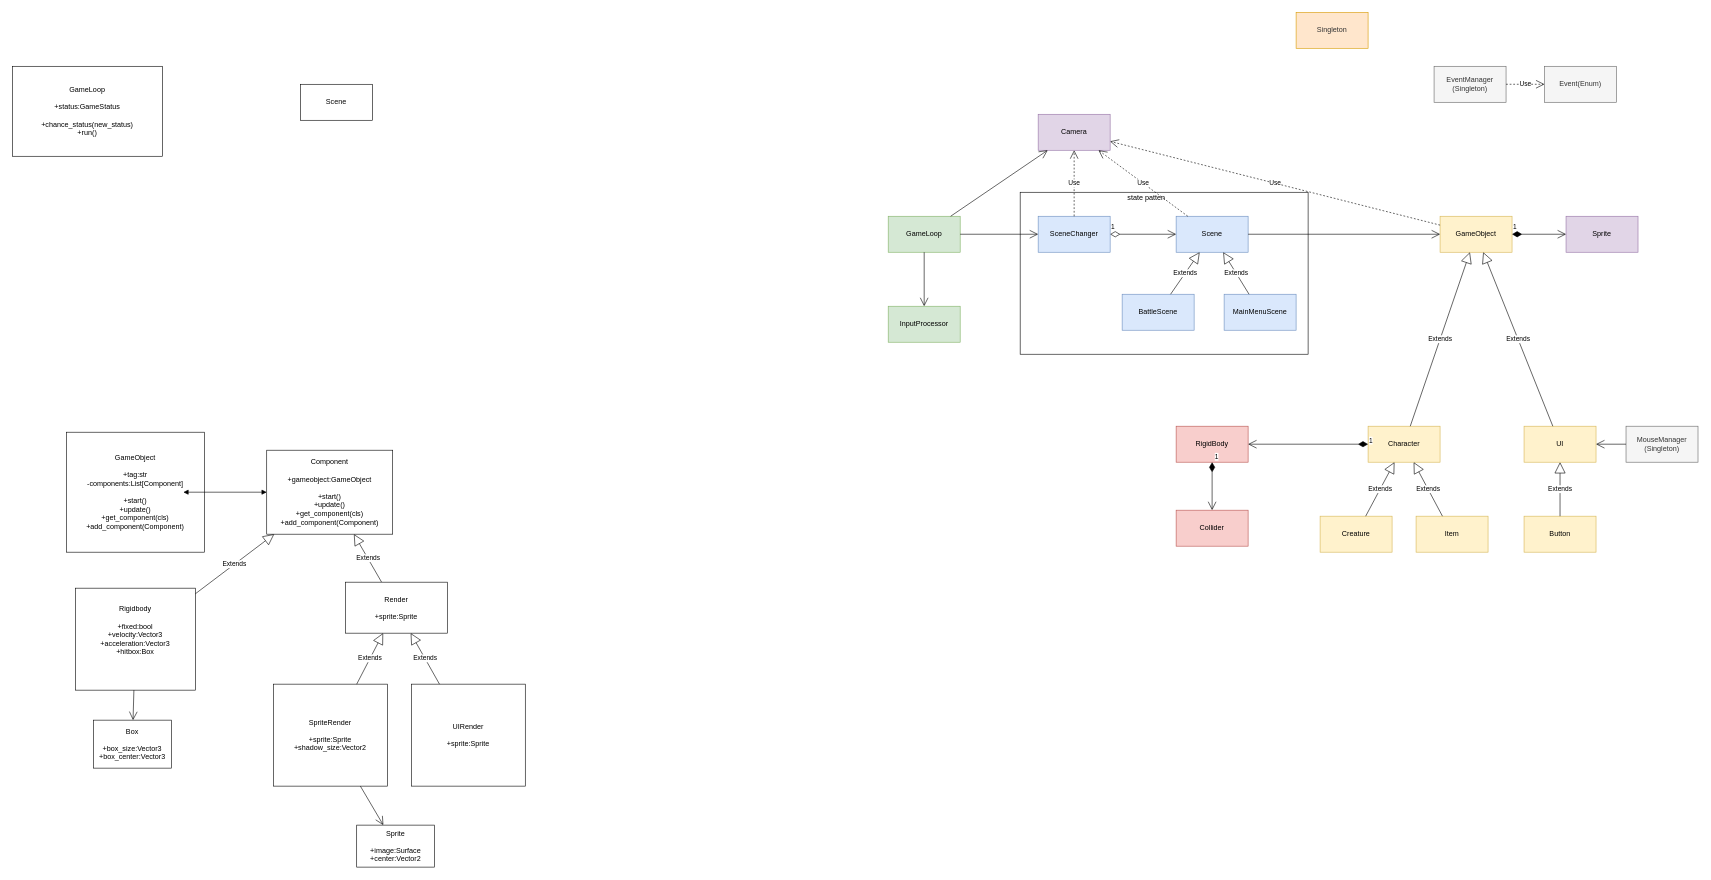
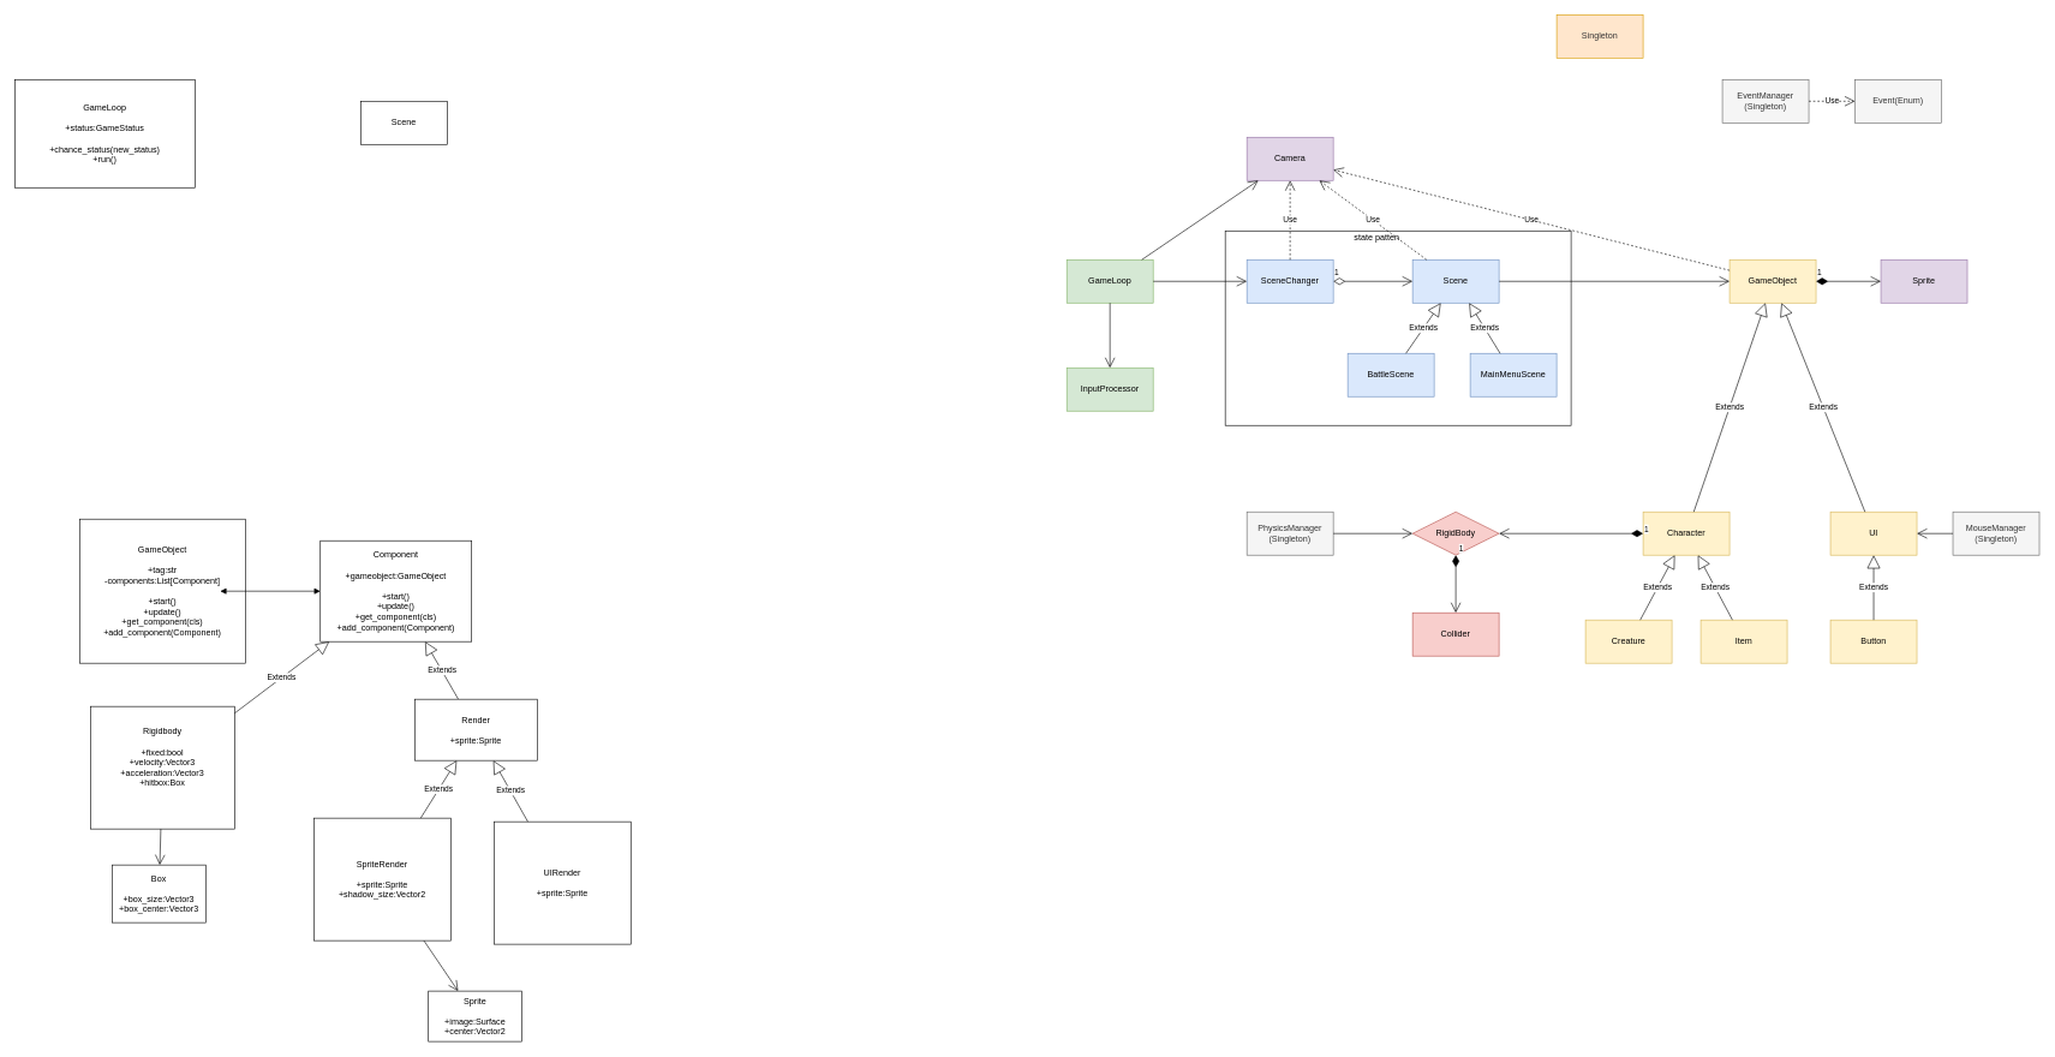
  <mxCell id="0" />
  <mxCell id="1" parent="0" />
  <mxCell id="2" value="" style="whiteSpace=wrap;html=1;" vertex="1" parent="1"><mxGeometry x="1700" y="320" width="480" height="270" as="geometry" /></mxCell>
  <mxCell id="3" value="GameObject&lt;br&gt;&lt;br&gt;+tag:str&lt;br&gt;-components:List[Component]&lt;br&gt;&lt;br&gt;+start()&lt;br&gt;+update()&lt;br&gt;+get_component(cls)&lt;br&gt;+add_component(Component)" style="whiteSpace=wrap;html=1;" parent="1" vertex="1"><mxGeometry x="110" y="720" width="230" height="200" as="geometry" /></mxCell>
  <mxCell id="4" value="Sprite&lt;br&gt;&lt;br&gt;+image:Surface&lt;br&gt;+center:Vector2" style="whiteSpace=wrap;html=1;" parent="1" vertex="1"><mxGeometry x="594" y="1375" width="130" height="70" as="geometry" /></mxCell>
  <mxCell id="5" value="&lt;span style=&quot;text-align: left&quot;&gt;Character&lt;br&gt;&lt;/span&gt;" style="whiteSpace=wrap;html=1;fillColor=#fff2cc;strokeColor=#d6b656;" parent="1" vertex="1"><mxGeometry x="2280" y="710" width="120" height="60" as="geometry" /></mxCell>
  <mxCell id="6" value="&lt;span&gt;Rigidbody&lt;br&gt;&lt;br&gt;+fixed:bool&lt;br&gt;+velocity:Vector3&lt;br&gt;+acceleration:Vector3&lt;br&gt;+hitbox:Box&lt;br&gt;&lt;br&gt;&lt;br&gt;&lt;/span&gt;" style="whiteSpace=wrap;html=1;" parent="1" vertex="1"><mxGeometry x="125" y="980" width="200" height="170" as="geometry" /></mxCell>
+ <mxCell id="7" value="PhysicsManager&lt;br&gt;(Singleton)" style="whiteSpace=wrap;html=1;fillColor=#f5f5f5;strokeColor=#666666;fontColor=#333333;" parent="1" vertex="1"><mxGeometry x="1730" y="710" width="120" height="60" as="geometry" /></mxCell>
  <mxCell id="8" value="Camera" style="whiteSpace=wrap;html=1;fillColor=#e1d5e7;strokeColor=#9673a6;" parent="1" vertex="1"><mxGeometry x="1730" y="190" width="120" height="60" as="geometry" /></mxCell>
  <mxCell id="9" value="Box&lt;br&gt;&lt;br&gt;+box_size:Vector3&lt;br&gt;+box_center:Vector3" style="whiteSpace=wrap;html=1;" parent="1" vertex="1"><mxGeometry x="155" y="1200" width="130" height="80" as="geometry" /></mxCell>
  <mxCell id="10" value="GameLoop&lt;br&gt;&lt;br&gt;+status:GameStatus&lt;br&gt;&lt;br&gt;+chance_status(new_status)&lt;br&gt;+run()" style="whiteSpace=wrap;html=1;" parent="1" vertex="1"><mxGeometry x="20" y="110" width="250" height="150" as="geometry" /></mxCell>
  <mxCell id="11" value="Scene" style="whiteSpace=wrap;html=1;" parent="1" vertex="1"><mxGeometry x="500" y="140" width="120" height="60" as="geometry" /></mxCell>
  <mxCell id="12" value="&lt;span&gt;Component&lt;br&gt;&lt;br&gt;+gameobject:GameObject&lt;br&gt;&lt;br&gt;&lt;/span&gt;+start()&lt;br&gt;+update()&lt;br&gt;+get_component(cls)&lt;br&gt;+add_component(Component)&lt;span&gt;&lt;br&gt;&lt;/span&gt;" style="whiteSpace=wrap;html=1;" parent="1" vertex="1"><mxGeometry x="444" y="750" width="210" height="140" as="geometry" /></mxCell>
- <mxCell id="13" value="SpriteRender&lt;br&gt;&lt;br&gt;+sprite:Sprite&lt;br&gt;+shadow_size:Vector2" style="whiteSpace=wrap;html=1;" parent="1" vertex="1"><mxGeometry x="455" y="1140" width="190" height="170" as="geometry" /></mxCell>
+ <mxCell id="13" value="SpriteRender&lt;br&gt;&lt;br&gt;+sprite:Sprite&lt;br&gt;+shadow_size:Vector2" style="whiteSpace=wrap;html=1;" parent="1" vertex="1"><mxGeometry x="435" y="1135" width="190" height="170" as="geometry" /></mxCell>
  <mxCell id="14" value="" style="endArrow=block;startArrow=block;endFill=1;startFill=1;html=1;" parent="1" target="12" edge="1"><mxGeometry width="160" relative="1" as="geometry"><mxPoint x="305" y="820" as="sourcePoint" /><mxPoint x="515" y="920" as="targetPoint" /></mxGeometry></mxCell>
  <mxCell id="15" value="Extends" style="endArrow=block;endSize=16;endFill=0;html=1;" parent="1" source="6" target="12" edge="1"><mxGeometry width="160" relative="1" as="geometry"><mxPoint x="535" y="1000" as="sourcePoint" /><mxPoint x="695" y="1000" as="targetPoint" /></mxGeometry></mxCell>
  <mxCell id="16" value="Extends" style="endArrow=block;endSize=16;endFill=0;html=1;" parent="1" source="20" target="12" edge="1"><mxGeometry width="160" relative="1" as="geometry"><mxPoint x="565" y="1120" as="sourcePoint" /><mxPoint x="725" y="1120" as="targetPoint" /></mxGeometry></mxCell>
  <mxCell id="17" value="" style="endArrow=open;endFill=1;endSize=12;html=1;" parent="1" source="6" target="9" edge="1"><mxGeometry width="160" relative="1" as="geometry"><mxPoint x="105" y="1190" as="sourcePoint" /><mxPoint x="265" y="1190" as="targetPoint" /></mxGeometry></mxCell>
  <mxCell id="18" value="" style="endArrow=open;endFill=1;endSize=12;html=1;" parent="1" source="13" target="4" edge="1"><mxGeometry width="160" relative="1" as="geometry"><mxPoint x="525" y="1190" as="sourcePoint" /><mxPoint x="685" y="1190" as="targetPoint" /></mxGeometry></mxCell>
  <mxCell id="19" value="UIRender&lt;br&gt;&lt;br&gt;+sprite:Sprite" style="whiteSpace=wrap;html=1;" parent="1" vertex="1"><mxGeometry x="685" y="1140" width="190" height="170" as="geometry" /></mxCell>
  <mxCell id="20" value="Render&lt;br&gt;&lt;br&gt;+sprite:Sprite" style="whiteSpace=wrap;html=1;" parent="1" vertex="1"><mxGeometry x="575" y="970" width="170" height="85" as="geometry" /></mxCell>
  <mxCell id="21" value="Extends" style="endArrow=block;endSize=16;endFill=0;html=1;" parent="1" source="19" target="20" edge="1"><mxGeometry width="160" relative="1" as="geometry"><mxPoint x="705" y="890.001" as="sourcePoint" /><mxPoint x="654" y="887.356" as="targetPoint" /></mxGeometry></mxCell>
  <mxCell id="22" value="Extends" style="endArrow=block;endSize=16;endFill=0;html=1;" parent="1" source="13" target="20" edge="1"><mxGeometry width="160" relative="1" as="geometry"><mxPoint x="696" y="942.641" as="sourcePoint" /><mxPoint x="645" y="939.996" as="targetPoint" /></mxGeometry></mxCell>
  <mxCell id="23" value="GameObject" style="whiteSpace=wrap;html=1;fillColor=#fff2cc;strokeColor=#d6b656;" vertex="1" parent="1"><mxGeometry x="2400" y="360" width="120" height="60" as="geometry" /></mxCell>
  <mxCell id="24" value="Creature" style="whiteSpace=wrap;html=1;fillColor=#fff2cc;strokeColor=#d6b656;" vertex="1" parent="1"><mxGeometry x="2200" y="860" width="120" height="60" as="geometry" /></mxCell>
  <mxCell id="25" value="UI" style="whiteSpace=wrap;html=1;fillColor=#fff2cc;strokeColor=#d6b656;" vertex="1" parent="1"><mxGeometry x="2540" y="710" width="120" height="60" as="geometry" /></mxCell>
  <mxCell id="26" value="Item" style="whiteSpace=wrap;html=1;fillColor=#fff2cc;strokeColor=#d6b656;" vertex="1" parent="1"><mxGeometry x="2360" y="860" width="120" height="60" as="geometry" /></mxCell>
  <mxCell id="27" value="Button" style="whiteSpace=wrap;html=1;fillColor=#fff2cc;strokeColor=#d6b656;" vertex="1" parent="1"><mxGeometry x="2540" y="860" width="120" height="60" as="geometry" /></mxCell>
  <mxCell id="28" value="GameLoop" style="whiteSpace=wrap;html=1;fillColor=#d5e8d4;strokeColor=#82b366;" vertex="1" parent="1"><mxGeometry x="1480" y="360" width="120" height="60" as="geometry" /></mxCell>
  <mxCell id="29" value="Scene" style="whiteSpace=wrap;html=1;fillColor=#dae8fc;strokeColor=#6c8ebf;" vertex="1" parent="1"><mxGeometry x="1960" y="360" width="120" height="60" as="geometry" /></mxCell>
  <mxCell id="30" value="BattleScene" style="whiteSpace=wrap;html=1;fillColor=#dae8fc;strokeColor=#6c8ebf;" vertex="1" parent="1"><mxGeometry x="1870" y="490" width="120" height="60" as="geometry" /></mxCell>
  <mxCell id="31" value="Extends" style="endArrow=block;endSize=16;endFill=0;html=1;" edge="1" parent="1" source="24" target="5"><mxGeometry width="160" relative="1" as="geometry"><mxPoint x="2190" y="720" as="sourcePoint" /><mxPoint x="2350" y="720" as="targetPoint" /></mxGeometry></mxCell>
  <mxCell id="32" value="Extends" style="endArrow=block;endSize=16;endFill=0;html=1;" edge="1" parent="1" source="26" target="5"><mxGeometry width="160" relative="1" as="geometry"><mxPoint x="2280" y="780" as="sourcePoint" /><mxPoint x="2320" y="720" as="targetPoint" /></mxGeometry></mxCell>
  <mxCell id="33" value="Extends" style="endArrow=block;endSize=16;endFill=0;html=1;" edge="1" parent="1" source="27" target="25"><mxGeometry width="160" relative="1" as="geometry"><mxPoint x="2390" y="780" as="sourcePoint" /><mxPoint x="2350" y="720" as="targetPoint" /></mxGeometry></mxCell>
  <mxCell id="34" value="Extends" style="endArrow=block;endSize=16;endFill=0;html=1;" edge="1" parent="1" source="5" target="23"><mxGeometry width="160" relative="1" as="geometry"><mxPoint x="2500" y="560" as="sourcePoint" /><mxPoint x="2540" y="500" as="targetPoint" /></mxGeometry></mxCell>
  <mxCell id="35" value="Extends" style="endArrow=block;endSize=16;endFill=0;html=1;" edge="1" parent="1" source="25" target="23"><mxGeometry width="160" relative="1" as="geometry"><mxPoint x="2249.231" y="440" as="sourcePoint" /><mxPoint x="2340.769" y="370" as="targetPoint" /></mxGeometry></mxCell>
  <mxCell id="36" value="Extends" style="endArrow=block;endSize=16;endFill=0;html=1;" edge="1" parent="1" source="30" target="29"><mxGeometry width="160" relative="1" as="geometry"><mxPoint x="2358.462" y="680" as="sourcePoint" /><mxPoint x="2261.538" y="610" as="targetPoint" /></mxGeometry></mxCell>
  <mxCell id="37" value="" style="endArrow=open;endFill=1;endSize=12;html=1;" edge="1" parent="1" source="29" target="23"><mxGeometry width="160" relative="1" as="geometry"><mxPoint x="1850" y="400" as="sourcePoint" /><mxPoint x="1970" y="400" as="targetPoint" /></mxGeometry></mxCell>
  <mxCell id="38" value="SceneChanger" style="whiteSpace=wrap;html=1;fillColor=#dae8fc;strokeColor=#6c8ebf;" vertex="1" parent="1"><mxGeometry x="1730" y="360" width="120" height="60" as="geometry" /></mxCell>
  <mxCell id="39" value="1" style="endArrow=open;html=1;endSize=12;startArrow=diamondThin;startSize=14;startFill=0;edgeStyle=orthogonalEdgeStyle;align=left;verticalAlign=bottom;" edge="1" parent="1" source="38" target="29"><mxGeometry x="-1" y="3" relative="1" as="geometry"><mxPoint x="1760" y="570" as="sourcePoint" /><mxPoint x="1920" y="570" as="targetPoint" /></mxGeometry></mxCell>
  <mxCell id="40" value="" style="endArrow=open;endFill=1;endSize=12;html=1;" edge="1" parent="1" source="28" target="38"><mxGeometry width="160" relative="1" as="geometry"><mxPoint x="1620" y="420" as="sourcePoint" /><mxPoint x="1780" y="420" as="targetPoint" /></mxGeometry></mxCell>
  <mxCell id="41" value="" style="endArrow=open;endFill=1;endSize=12;html=1;" edge="1" parent="1" source="28" target="8"><mxGeometry width="160" relative="1" as="geometry"><mxPoint x="1697" y="355.767" as="sourcePoint" /><mxPoint x="1740" y="374.233" as="targetPoint" /></mxGeometry></mxCell>
  <mxCell id="42" value="Use" style="endArrow=open;endSize=12;dashed=1;html=1;" edge="1" parent="1" source="38" target="8"><mxGeometry width="160" relative="1" as="geometry"><mxPoint x="1750" y="450" as="sourcePoint" /><mxPoint x="1910" y="450" as="targetPoint" /></mxGeometry></mxCell>
  <mxCell id="43" value="Use" style="endArrow=open;endSize=12;dashed=1;html=1;" edge="1" parent="1" source="29" target="8"><mxGeometry width="160" relative="1" as="geometry"><mxPoint x="1800" y="370" as="sourcePoint" /><mxPoint x="1800" y="290" as="targetPoint" /></mxGeometry></mxCell>
  <mxCell id="44" value="Use" style="endArrow=open;endSize=12;dashed=1;html=1;" edge="1" parent="1" source="23" target="8"><mxGeometry width="160" relative="1" as="geometry"><mxPoint x="1980.714" y="370" as="sourcePoint" /><mxPoint x="1849.286" y="290" as="targetPoint" /></mxGeometry></mxCell>
- <mxCell id="45" value="RigidBody" style="whiteSpace=wrap;html=1;fillColor=#f8cecc;strokeColor=#b85450;" vertex="1" parent="1"><mxGeometry x="1960" y="710" width="120" height="60" as="geometry" /></mxCell>
+ <mxCell id="45" value="RigidBody" style="rhombus;whiteSpace=wrap;html=1;fillColor=#f8cecc;strokeColor=#b85450;" vertex="1" parent="1"><mxGeometry x="1960" y="710" width="120" height="60" as="geometry" /></mxCell>
  <mxCell id="46" value="1" style="endArrow=open;html=1;endSize=12;startArrow=diamondThin;startSize=14;startFill=1;edgeStyle=orthogonalEdgeStyle;align=left;verticalAlign=bottom;strokeColor=#000000;" edge="1" parent="1" source="5" target="45"><mxGeometry x="-1" y="3" relative="1" as="geometry"><mxPoint x="1870" y="850" as="sourcePoint" /><mxPoint x="2030" y="850" as="targetPoint" /></mxGeometry></mxCell>
  <mxCell id="47" value="1" style="endArrow=open;html=1;endSize=12;startArrow=diamondThin;startSize=14;startFill=1;edgeStyle=orthogonalEdgeStyle;align=left;verticalAlign=bottom;strokeColor=#000000;" edge="1" parent="1" source="45" target="48"><mxGeometry x="-1" y="3" relative="1" as="geometry"><mxPoint x="1940" y="800" as="sourcePoint" /><mxPoint x="2040" y="850" as="targetPoint" /></mxGeometry></mxCell>
  <mxCell id="48" value="Collider" style="whiteSpace=wrap;html=1;fillColor=#f8cecc;strokeColor=#b85450;" vertex="1" parent="1"><mxGeometry x="1960" y="850" width="120" height="60" as="geometry" /></mxCell>
+ <mxCell id="49" value="" style="endArrow=open;endFill=1;endSize=12;html=1;strokeColor=#000000;" edge="1" parent="1" source="7" target="45"><mxGeometry width="160" relative="1" as="geometry"><mxPoint x="1530" y="720" as="sourcePoint" /><mxPoint x="1690" y="720" as="targetPoint" /></mxGeometry></mxCell>
  <mxCell id="50" value="MouseManager&lt;br&gt;(Singleton)" style="whiteSpace=wrap;html=1;fillColor=#f5f5f5;strokeColor=#666666;fontColor=#333333;" vertex="1" parent="1"><mxGeometry x="2710" y="710" width="120" height="60" as="geometry" /></mxCell>
  <mxCell id="51" value="EventManager&lt;br&gt;(Singleton)" style="whiteSpace=wrap;html=1;fillColor=#f5f5f5;strokeColor=#666666;fontColor=#333333;" vertex="1" parent="1"><mxGeometry x="2390" y="110" width="120" height="60" as="geometry" /></mxCell>
  <mxCell id="52" value="Event(Enum)" style="whiteSpace=wrap;html=1;fillColor=#f5f5f5;strokeColor=#666666;fontColor=#333333;" vertex="1" parent="1"><mxGeometry x="2574" y="110" width="120" height="60" as="geometry" /></mxCell>
  <mxCell id="53" value="Use" style="endArrow=open;endSize=12;dashed=1;html=1;strokeColor=#000000;" edge="1" parent="1" source="51" target="52"><mxGeometry width="160" relative="1" as="geometry"><mxPoint x="2744" y="290" as="sourcePoint" /><mxPoint x="2904" y="290" as="targetPoint" /></mxGeometry></mxCell>
  <mxCell id="54" value="" style="endArrow=open;endFill=1;endSize=12;html=1;strokeColor=#000000;" edge="1" parent="1" source="50" target="25"><mxGeometry width="160" relative="1" as="geometry"><mxPoint x="2760" y="790" as="sourcePoint" /><mxPoint x="2920" y="790" as="targetPoint" /></mxGeometry></mxCell>
  <mxCell id="55" value="Sprite" style="whiteSpace=wrap;html=1;fillColor=#e1d5e7;strokeColor=#9673a6;" vertex="1" parent="1"><mxGeometry x="2610" y="360" width="120" height="60" as="geometry" /></mxCell>
  <mxCell id="56" value="1" style="endArrow=open;html=1;endSize=12;startArrow=diamondThin;startSize=14;startFill=1;edgeStyle=orthogonalEdgeStyle;align=left;verticalAlign=bottom;strokeColor=#000000;" edge="1" parent="1" source="23" target="55"><mxGeometry x="-1" y="3" relative="1" as="geometry"><mxPoint x="2560" y="490" as="sourcePoint" /><mxPoint x="2670" y="390" as="targetPoint" /></mxGeometry></mxCell>
  <mxCell id="57" value="&lt;span style=&quot;color: rgb(51 , 51 , 51)&quot;&gt;Singleton&lt;/span&gt;" style="whiteSpace=wrap;html=1;fillColor=#ffe6cc;strokeColor=#d79b00;" vertex="1" parent="1"><mxGeometry x="2160" y="20" width="120" height="60" as="geometry" /></mxCell>
  <mxCell id="58" value="InputProcessor" style="whiteSpace=wrap;html=1;fillColor=#d5e8d4;strokeColor=#82b366;" vertex="1" parent="1"><mxGeometry x="1480" y="510" width="120" height="60" as="geometry" /></mxCell>
  <mxCell id="59" value="" style="endArrow=open;endFill=1;endSize=12;html=1;" edge="1" parent="1" source="28" target="58"><mxGeometry width="160" relative="1" as="geometry"><mxPoint x="1610" y="400" as="sourcePoint" /><mxPoint x="1740" y="400" as="targetPoint" /></mxGeometry></mxCell>
  <mxCell id="60" value="state patten" style="text;html=1;align=center;verticalAlign=middle;resizable=0;points=[];autosize=1;strokeColor=none;" vertex="1" parent="1"><mxGeometry x="1870" y="320" width="80" height="20" as="geometry" /></mxCell>
  <mxCell id="61" value="MainMenuScene" style="whiteSpace=wrap;html=1;fillColor=#dae8fc;strokeColor=#6c8ebf;" vertex="1" parent="1"><mxGeometry x="2040" y="490" width="120" height="60" as="geometry" /></mxCell>
  <mxCell id="62" value="Extends" style="endArrow=block;endSize=16;endFill=0;html=1;" edge="1" parent="1" source="61" target="29"><mxGeometry width="160" relative="1" as="geometry"><mxPoint x="1945.385" y="500" as="sourcePoint" /><mxPoint x="2004.615" y="430" as="targetPoint" /></mxGeometry></mxCell>
